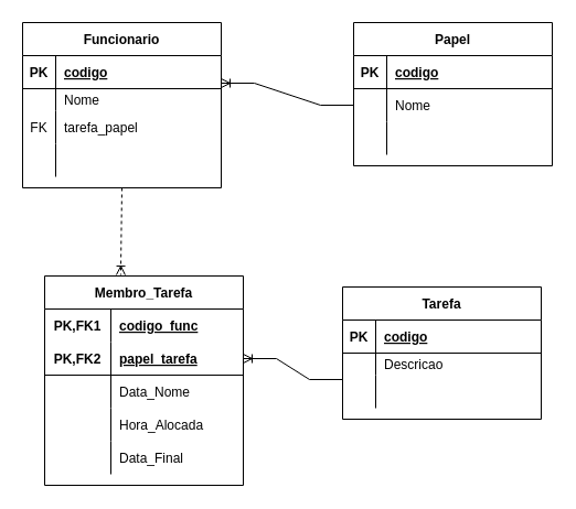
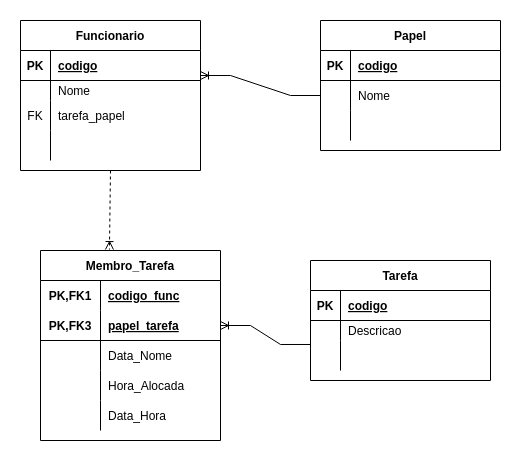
  <mxCell id="0" />
  <mxCell id="1" parent="0" />
  <mxCell id="2" value="Papel" style="shape=table;startSize=30;container=1;collapsible=1;childLayout=tableLayout;fixedRows=1;rowLines=0;fontStyle=1;align=center;resizeLast=1;" vertex="1" parent="1"><mxGeometry x="320" y="20" width="180" height="130" as="geometry" /></mxCell>
  <mxCell id="3" value="" style="shape=tableRow;horizontal=0;startSize=0;swimlaneHead=0;swimlaneBody=0;fillColor=none;collapsible=0;dropTarget=0;points=[[0,0.5],[1,0.5]];portConstraint=eastwest;top=0;left=0;right=0;bottom=1;" vertex="1" parent="2"><mxGeometry y="30" width="180" height="30" as="geometry" /></mxCell>
  <mxCell id="4" value="PK" style="shape=partialRectangle;connectable=0;fillColor=none;top=0;left=0;bottom=0;right=0;fontStyle=1;overflow=hidden;" vertex="1" parent="3"><mxGeometry width="30" height="30" as="geometry"><mxRectangle width="30" height="30" as="alternateBounds" /></mxGeometry></mxCell>
  <mxCell id="5" value="codigo" style="shape=partialRectangle;connectable=0;fillColor=none;top=0;left=0;bottom=0;right=0;align=left;spacingLeft=6;fontStyle=5;overflow=hidden;" vertex="1" parent="3"><mxGeometry x="30" width="150" height="30" as="geometry"><mxRectangle width="150" height="30" as="alternateBounds" /></mxGeometry></mxCell>
  <mxCell id="6" value="" style="shape=tableRow;horizontal=0;startSize=0;swimlaneHead=0;swimlaneBody=0;fillColor=none;collapsible=0;dropTarget=0;points=[[0,0.5],[1,0.5]];portConstraint=eastwest;top=0;left=0;right=0;bottom=0;" vertex="1" parent="2"><mxGeometry y="60" width="180" height="30" as="geometry" /></mxCell>
  <mxCell id="7" value="" style="shape=partialRectangle;connectable=0;fillColor=none;top=0;left=0;bottom=0;right=0;editable=1;overflow=hidden;" vertex="1" parent="6"><mxGeometry width="30" height="30" as="geometry"><mxRectangle width="30" height="30" as="alternateBounds" /></mxGeometry></mxCell>
  <mxCell id="8" value="Nome" style="shape=partialRectangle;connectable=0;fillColor=none;top=0;left=0;bottom=0;right=0;align=left;spacingLeft=6;overflow=hidden;" vertex="1" parent="6"><mxGeometry x="30" width="150" height="30" as="geometry"><mxRectangle width="150" height="30" as="alternateBounds" /></mxGeometry></mxCell>
  <mxCell id="9" value="" style="shape=tableRow;horizontal=0;startSize=0;swimlaneHead=0;swimlaneBody=0;fillColor=none;collapsible=0;dropTarget=0;points=[[0,0.5],[1,0.5]];portConstraint=eastwest;top=0;left=0;right=0;bottom=0;" vertex="1" parent="2"><mxGeometry y="90" width="180" height="30" as="geometry" /></mxCell>
  <mxCell id="10" value="" style="shape=partialRectangle;connectable=0;fillColor=none;top=0;left=0;bottom=0;right=0;editable=1;overflow=hidden;" vertex="1" parent="9"><mxGeometry width="30" height="30" as="geometry"><mxRectangle width="30" height="30" as="alternateBounds" /></mxGeometry></mxCell>
  <mxCell id="11" value="" style="shape=partialRectangle;connectable=0;fillColor=none;top=0;left=0;bottom=0;right=0;align=left;spacingLeft=6;overflow=hidden;" vertex="1" parent="9"><mxGeometry x="30" width="150" height="30" as="geometry"><mxRectangle width="150" height="30" as="alternateBounds" /></mxGeometry></mxCell>
  <mxCell id="12" value="Funcionario" style="shape=table;startSize=30;container=1;collapsible=1;childLayout=tableLayout;fixedRows=1;rowLines=0;fontStyle=1;align=center;resizeLast=1;" vertex="1" parent="1"><mxGeometry x="20" y="20" width="180" height="150" as="geometry" /></mxCell>
  <mxCell id="13" value="" style="shape=tableRow;horizontal=0;startSize=0;swimlaneHead=0;swimlaneBody=0;fillColor=none;collapsible=0;dropTarget=0;points=[[0,0.5],[1,0.5]];portConstraint=eastwest;top=0;left=0;right=0;bottom=1;" vertex="1" parent="12"><mxGeometry y="30" width="180" height="30" as="geometry" /></mxCell>
  <mxCell id="14" value="PK" style="shape=partialRectangle;connectable=0;fillColor=none;top=0;left=0;bottom=0;right=0;fontStyle=1;overflow=hidden;" vertex="1" parent="13"><mxGeometry width="30" height="30" as="geometry"><mxRectangle width="30" height="30" as="alternateBounds" /></mxGeometry></mxCell>
  <mxCell id="15" value="codigo" style="shape=partialRectangle;connectable=0;fillColor=none;top=0;left=0;bottom=0;right=0;align=left;spacingLeft=6;fontStyle=5;overflow=hidden;" vertex="1" parent="13"><mxGeometry x="30" width="150" height="30" as="geometry"><mxRectangle width="150" height="30" as="alternateBounds" /></mxGeometry></mxCell>
  <mxCell id="16" value="" style="shape=tableRow;horizontal=0;startSize=0;swimlaneHead=0;swimlaneBody=0;fillColor=none;collapsible=0;dropTarget=0;points=[[0,0.5],[1,0.5]];portConstraint=eastwest;top=0;left=0;right=0;bottom=0;" vertex="1" parent="12"><mxGeometry y="60" width="180" height="20" as="geometry" /></mxCell>
  <mxCell id="17" value="" style="shape=partialRectangle;connectable=0;fillColor=none;top=0;left=0;bottom=0;right=0;editable=1;overflow=hidden;" vertex="1" parent="16"><mxGeometry width="30" height="20" as="geometry"><mxRectangle width="30" height="20" as="alternateBounds" /></mxGeometry></mxCell>
  <mxCell id="18" value="Nome" style="shape=partialRectangle;connectable=0;fillColor=none;top=0;left=0;bottom=0;right=0;align=left;spacingLeft=6;overflow=hidden;" vertex="1" parent="16"><mxGeometry x="30" width="150" height="20" as="geometry"><mxRectangle width="150" height="20" as="alternateBounds" /></mxGeometry></mxCell>
  <mxCell id="19" value="" style="shape=tableRow;horizontal=0;startSize=0;swimlaneHead=0;swimlaneBody=0;fillColor=none;collapsible=0;dropTarget=0;points=[[0,0.5],[1,0.5]];portConstraint=eastwest;top=0;left=0;right=0;bottom=0;" vertex="1" parent="12"><mxGeometry y="80" width="180" height="30" as="geometry" /></mxCell>
  <mxCell id="20" value="FK" style="shape=partialRectangle;connectable=0;fillColor=none;top=0;left=0;bottom=0;right=0;editable=1;overflow=hidden;" vertex="1" parent="19"><mxGeometry width="30" height="30" as="geometry"><mxRectangle width="30" height="30" as="alternateBounds" /></mxGeometry></mxCell>
  <mxCell id="21" value="tarefa_papel" style="shape=partialRectangle;connectable=0;fillColor=none;top=0;left=0;bottom=0;right=0;align=left;spacingLeft=6;overflow=hidden;" vertex="1" parent="19"><mxGeometry x="30" width="150" height="30" as="geometry"><mxRectangle width="150" height="30" as="alternateBounds" /></mxGeometry></mxCell>
  <mxCell id="22" value="" style="shape=tableRow;horizontal=0;startSize=0;swimlaneHead=0;swimlaneBody=0;fillColor=none;collapsible=0;dropTarget=0;points=[[0,0.5],[1,0.5]];portConstraint=eastwest;top=0;left=0;right=0;bottom=0;" vertex="1" parent="12"><mxGeometry y="110" width="180" height="30" as="geometry" /></mxCell>
  <mxCell id="23" value="" style="shape=partialRectangle;connectable=0;fillColor=none;top=0;left=0;bottom=0;right=0;editable=1;overflow=hidden;" vertex="1" parent="22"><mxGeometry width="30" height="30" as="geometry"><mxRectangle width="30" height="30" as="alternateBounds" /></mxGeometry></mxCell>
  <mxCell id="24" value="" style="shape=partialRectangle;connectable=0;fillColor=none;top=0;left=0;bottom=0;right=0;align=left;spacingLeft=6;overflow=hidden;" vertex="1" parent="22"><mxGeometry x="30" width="150" height="30" as="geometry"><mxRectangle width="150" height="30" as="alternateBounds" /></mxGeometry></mxCell>
  <mxCell id="25" value="Tarefa" style="shape=table;startSize=30;container=1;collapsible=1;childLayout=tableLayout;fixedRows=1;rowLines=0;fontStyle=1;align=center;resizeLast=1;" vertex="1" parent="1"><mxGeometry x="310" y="260" width="180" height="120" as="geometry" /></mxCell>
  <mxCell id="26" value="" style="shape=tableRow;horizontal=0;startSize=0;swimlaneHead=0;swimlaneBody=0;fillColor=none;collapsible=0;dropTarget=0;points=[[0,0.5],[1,0.5]];portConstraint=eastwest;top=0;left=0;right=0;bottom=1;" vertex="1" parent="25"><mxGeometry y="30" width="180" height="30" as="geometry" /></mxCell>
  <mxCell id="27" value="PK" style="shape=partialRectangle;connectable=0;fillColor=none;top=0;left=0;bottom=0;right=0;fontStyle=1;overflow=hidden;" vertex="1" parent="26"><mxGeometry width="30" height="30" as="geometry"><mxRectangle width="30" height="30" as="alternateBounds" /></mxGeometry></mxCell>
  <mxCell id="28" value="codigo" style="shape=partialRectangle;connectable=0;fillColor=none;top=0;left=0;bottom=0;right=0;align=left;spacingLeft=6;fontStyle=5;overflow=hidden;" vertex="1" parent="26"><mxGeometry x="30" width="150" height="30" as="geometry"><mxRectangle width="150" height="30" as="alternateBounds" /></mxGeometry></mxCell>
  <mxCell id="29" value="" style="shape=tableRow;horizontal=0;startSize=0;swimlaneHead=0;swimlaneBody=0;fillColor=none;collapsible=0;dropTarget=0;points=[[0,0.5],[1,0.5]];portConstraint=eastwest;top=0;left=0;right=0;bottom=0;" vertex="1" parent="25"><mxGeometry y="60" width="180" height="20" as="geometry" /></mxCell>
  <mxCell id="30" value="" style="shape=partialRectangle;connectable=0;fillColor=none;top=0;left=0;bottom=0;right=0;editable=1;overflow=hidden;" vertex="1" parent="29"><mxGeometry width="30" height="20" as="geometry"><mxRectangle width="30" height="20" as="alternateBounds" /></mxGeometry></mxCell>
  <mxCell id="31" value="Descricao" style="shape=partialRectangle;connectable=0;fillColor=none;top=0;left=0;bottom=0;right=0;align=left;spacingLeft=6;overflow=hidden;" vertex="1" parent="29"><mxGeometry x="30" width="150" height="20" as="geometry"><mxRectangle width="150" height="20" as="alternateBounds" /></mxGeometry></mxCell>
  <mxCell id="32" value="" style="shape=tableRow;horizontal=0;startSize=0;swimlaneHead=0;swimlaneBody=0;fillColor=none;collapsible=0;dropTarget=0;points=[[0,0.5],[1,0.5]];portConstraint=eastwest;top=0;left=0;right=0;bottom=0;" vertex="1" parent="25"><mxGeometry y="80" width="180" height="30" as="geometry" /></mxCell>
  <mxCell id="33" value="" style="shape=partialRectangle;connectable=0;fillColor=none;top=0;left=0;bottom=0;right=0;editable=1;overflow=hidden;" vertex="1" parent="32"><mxGeometry width="30" height="30" as="geometry"><mxRectangle width="30" height="30" as="alternateBounds" /></mxGeometry></mxCell>
  <mxCell id="34" value="" style="shape=partialRectangle;connectable=0;fillColor=none;top=0;left=0;bottom=0;right=0;align=left;spacingLeft=6;overflow=hidden;" vertex="1" parent="32"><mxGeometry x="30" width="150" height="30" as="geometry"><mxRectangle width="150" height="30" as="alternateBounds" /></mxGeometry></mxCell>
  <mxCell id="35" value="Membro_Tarefa" style="shape=table;startSize=30;container=1;collapsible=1;childLayout=tableLayout;fixedRows=1;rowLines=0;fontStyle=1;align=center;resizeLast=1;" vertex="1" parent="1"><mxGeometry x="40" y="250" width="180" height="190" as="geometry" /></mxCell>
  <mxCell id="36" value="" style="shape=tableRow;horizontal=0;startSize=0;swimlaneHead=0;swimlaneBody=0;fillColor=none;collapsible=0;dropTarget=0;points=[[0,0.5],[1,0.5]];portConstraint=eastwest;top=0;left=0;right=0;bottom=0;" vertex="1" parent="35"><mxGeometry y="30" width="180" height="30" as="geometry" /></mxCell>
  <mxCell id="37" value="PK,FK1" style="shape=partialRectangle;connectable=0;fillColor=none;top=0;left=0;bottom=0;right=0;fontStyle=1;overflow=hidden;" vertex="1" parent="36"><mxGeometry width="60" height="30" as="geometry"><mxRectangle width="60" height="30" as="alternateBounds" /></mxGeometry></mxCell>
  <mxCell id="38" value="codigo_func" style="shape=partialRectangle;connectable=0;fillColor=none;top=0;left=0;bottom=0;right=0;align=left;spacingLeft=6;fontStyle=5;overflow=hidden;" vertex="1" parent="36"><mxGeometry x="60" width="120" height="30" as="geometry"><mxRectangle width="120" height="30" as="alternateBounds" /></mxGeometry></mxCell>
  <mxCell id="39" value="" style="shape=tableRow;horizontal=0;startSize=0;swimlaneHead=0;swimlaneBody=0;fillColor=none;collapsible=0;dropTarget=0;points=[[0,0.5],[1,0.5]];portConstraint=eastwest;top=0;left=0;right=0;bottom=1;" vertex="1" parent="35"><mxGeometry y="60" width="180" height="30" as="geometry" /></mxCell>
- <mxCell id="40" value="PK,FK2" style="shape=partialRectangle;connectable=0;fillColor=none;top=0;left=0;bottom=0;right=0;fontStyle=1;overflow=hidden;" vertex="1" parent="39"><mxGeometry width="60" height="30" as="geometry"><mxRectangle width="60" height="30" as="alternateBounds" /></mxGeometry></mxCell>
+ <mxCell id="40" value="PK,FK3" style="shape=partialRectangle;connectable=0;fillColor=none;top=0;left=0;bottom=0;right=0;fontStyle=1;overflow=hidden;" vertex="1" parent="39"><mxGeometry width="60" height="30" as="geometry"><mxRectangle width="60" height="30" as="alternateBounds" /></mxGeometry></mxCell>
  <mxCell id="41" value="papel_tarefa" style="shape=partialRectangle;connectable=0;fillColor=none;top=0;left=0;bottom=0;right=0;align=left;spacingLeft=6;fontStyle=5;overflow=hidden;" vertex="1" parent="39"><mxGeometry x="60" width="120" height="30" as="geometry"><mxRectangle width="120" height="30" as="alternateBounds" /></mxGeometry></mxCell>
  <mxCell id="42" value="" style="shape=tableRow;horizontal=0;startSize=0;swimlaneHead=0;swimlaneBody=0;fillColor=none;collapsible=0;dropTarget=0;points=[[0,0.5],[1,0.5]];portConstraint=eastwest;top=0;left=0;right=0;bottom=0;" vertex="1" parent="35"><mxGeometry y="90" width="180" height="30" as="geometry" /></mxCell>
  <mxCell id="43" value="" style="shape=partialRectangle;connectable=0;fillColor=none;top=0;left=0;bottom=0;right=0;editable=1;overflow=hidden;" vertex="1" parent="42"><mxGeometry width="60" height="30" as="geometry"><mxRectangle width="60" height="30" as="alternateBounds" /></mxGeometry></mxCell>
  <mxCell id="44" value="Data_Nome" style="shape=partialRectangle;connectable=0;fillColor=none;top=0;left=0;bottom=0;right=0;align=left;spacingLeft=6;overflow=hidden;" vertex="1" parent="42"><mxGeometry x="60" width="120" height="30" as="geometry"><mxRectangle width="120" height="30" as="alternateBounds" /></mxGeometry></mxCell>
  <mxCell id="45" value="" style="shape=tableRow;horizontal=0;startSize=0;swimlaneHead=0;swimlaneBody=0;fillColor=none;collapsible=0;dropTarget=0;points=[[0,0.5],[1,0.5]];portConstraint=eastwest;top=0;left=0;right=0;bottom=0;" vertex="1" parent="35"><mxGeometry y="120" width="180" height="30" as="geometry" /></mxCell>
  <mxCell id="46" value="" style="shape=partialRectangle;connectable=0;fillColor=none;top=0;left=0;bottom=0;right=0;editable=1;overflow=hidden;" vertex="1" parent="45"><mxGeometry width="60" height="30" as="geometry"><mxRectangle width="60" height="30" as="alternateBounds" /></mxGeometry></mxCell>
  <mxCell id="47" value="Hora_Alocada" style="shape=partialRectangle;connectable=0;fillColor=none;top=0;left=0;bottom=0;right=0;align=left;spacingLeft=6;overflow=hidden;" vertex="1" parent="45"><mxGeometry x="60" width="120" height="30" as="geometry"><mxRectangle width="120" height="30" as="alternateBounds" /></mxGeometry></mxCell>
  <mxCell id="48" value="" style="shape=tableRow;horizontal=0;startSize=0;swimlaneHead=0;swimlaneBody=0;fillColor=none;collapsible=0;dropTarget=0;points=[[0,0.5],[1,0.5]];portConstraint=eastwest;top=0;left=0;right=0;bottom=0;" vertex="1" parent="35"><mxGeometry y="150" width="180" height="30" as="geometry" /></mxCell>
  <mxCell id="49" value="" style="shape=partialRectangle;connectable=0;fillColor=none;top=0;left=0;bottom=0;right=0;editable=1;overflow=hidden;" vertex="1" parent="48"><mxGeometry width="60" height="30" as="geometry"><mxRectangle width="60" height="30" as="alternateBounds" /></mxGeometry></mxCell>
- <mxCell id="50" value="Data_Final" style="shape=partialRectangle;connectable=0;fillColor=none;top=0;left=0;bottom=0;right=0;align=left;spacingLeft=6;overflow=hidden;" vertex="1" parent="48"><mxGeometry x="60" width="120" height="30" as="geometry"><mxRectangle width="120" height="30" as="alternateBounds" /></mxGeometry></mxCell>
+ <mxCell id="50" value="Data_Hora" style="shape=partialRectangle;connectable=0;fillColor=none;top=0;left=0;bottom=0;right=0;align=left;spacingLeft=6;overflow=hidden;" vertex="1" parent="48"><mxGeometry x="60" width="120" height="30" as="geometry"><mxRectangle width="120" height="30" as="alternateBounds" /></mxGeometry></mxCell>
  <mxCell id="51" value="" style="edgeStyle=entityRelationEdgeStyle;fontSize=12;html=1;endArrow=ERoneToMany;rounded=0;exitX=0;exitY=0.5;exitDx=0;exitDy=0;entryX=1;entryY=-0.25;entryDx=0;entryDy=0;entryPerimeter=0;" edge="1" parent="1" source="6" target="16"><mxGeometry width="100" height="100" relative="1" as="geometry"><mxPoint x="230" y="260" as="sourcePoint" /><mxPoint x="330" y="160" as="targetPoint" /></mxGeometry></mxCell>
  <mxCell id="52" value="" style="fontSize=12;html=1;endArrow=ERoneToMany;rounded=0;entryX=0.383;entryY=-0.005;entryDx=0;entryDy=0;entryPerimeter=0;exitX=0.5;exitY=1;exitDx=0;exitDy=0;dashed=1;" edge="1" parent="1" source="12" target="35"><mxGeometry width="100" height="100" relative="1" as="geometry"><mxPoint x="70" y="290" as="sourcePoint" /><mxPoint x="170" y="190" as="targetPoint" /></mxGeometry></mxCell>
  <mxCell id="53" value="" style="edgeStyle=entityRelationEdgeStyle;fontSize=12;html=1;endArrow=ERoneToMany;rounded=0;exitX=0;exitY=0.133;exitDx=0;exitDy=0;exitPerimeter=0;entryX=1;entryY=0.5;entryDx=0;entryDy=0;" edge="1" parent="1" source="32" target="39"><mxGeometry width="100" height="100" relative="1" as="geometry"><mxPoint x="310" y="330" as="sourcePoint" /><mxPoint x="410" y="230" as="targetPoint" /></mxGeometry></mxCell>
